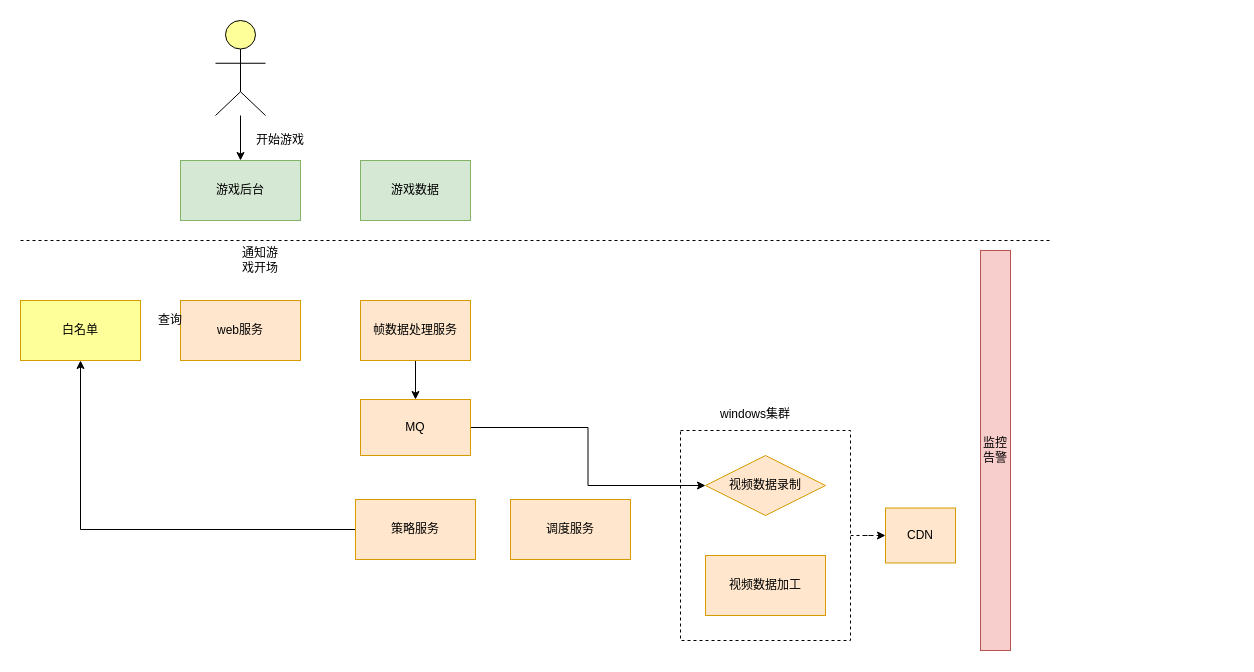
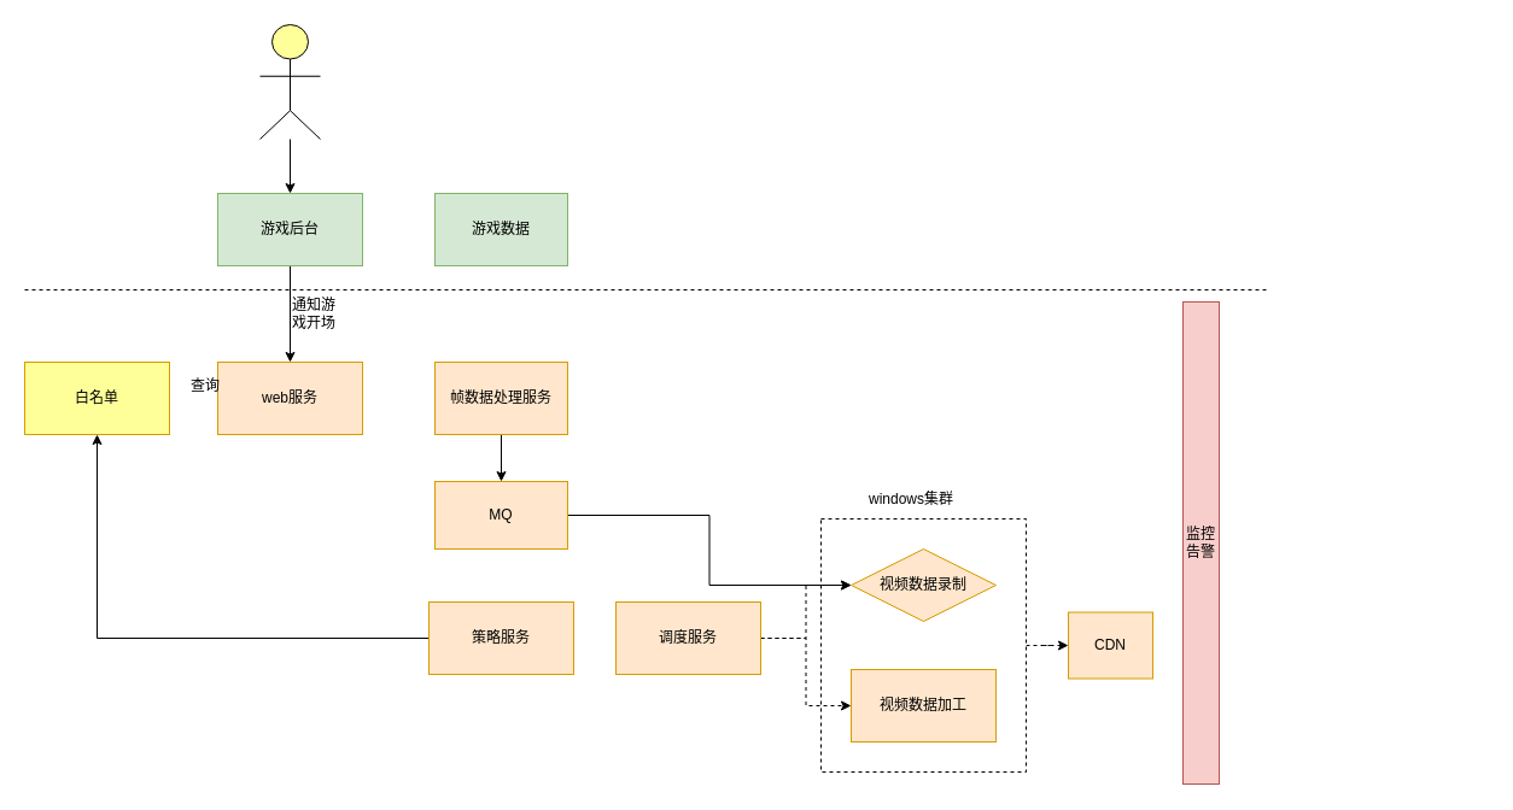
  <mxCell id="0" />
  <mxCell id="1" parent="0" />
  <mxCell id="2" value="" style="edgeStyle=orthogonalEdgeStyle;rounded=0;orthogonalLoop=1;jettySize=auto;html=1;dashed=1;strokeColor=#000000;" edge="1" parent="1" source="3" target="20"><mxGeometry relative="1" as="geometry" /></mxCell>
  <mxCell id="3" value="" style="rounded=0;whiteSpace=wrap;html=1;dashed=1;" vertex="1" parent="1"><mxGeometry x="680" y="430" width="170" height="210" as="geometry" /></mxCell>
  <mxCell id="4" style="edgeStyle=elbowEdgeStyle;rounded=1;elbow=vertical;html=1;startSize=10;endArrow=open;endFill=0;endSize=10;jettySize=auto;orthogonalLoop=1;strokeColor=#808080;fontSize=14;" parent="1" edge="1"><mxGeometry relative="1" as="geometry"><mxPoint x="799.5" y="435" as="targetPoint" /></mxGeometry></mxCell>
  <mxCell id="5" style="edgeStyle=elbowEdgeStyle;rounded=1;elbow=vertical;html=1;startSize=10;endArrow=open;endFill=0;endSize=10;jettySize=auto;orthogonalLoop=1;strokeColor=#808080;fontSize=14;" parent="1" edge="1"><mxGeometry relative="1" as="geometry"><mxPoint x="1024" y="435" as="targetPoint" /></mxGeometry></mxCell>
  <mxCell id="6" style="edgeStyle=elbowEdgeStyle;rounded=1;elbow=vertical;html=1;startSize=10;endArrow=open;endFill=0;endSize=10;jettySize=auto;orthogonalLoop=1;strokeColor=#808080;fontSize=14;" parent="1" edge="1"><mxGeometry relative="1" as="geometry"><mxPoint x="1231.5" y="435" as="targetPoint" /></mxGeometry></mxCell>
  <mxCell id="7" value="" style="edgeStyle=orthogonalEdgeStyle;rounded=0;orthogonalLoop=1;jettySize=auto;html=1;strokeColor=#000000;" edge="1" parent="1" source="8" target="12"><mxGeometry relative="1" as="geometry" /></mxCell>
  <mxCell id="8" value="" style="html=1;whiteSpace=wrap;fillColor=#ffff99;shape=mxgraph.archimate3.actor;fontSize=14;" parent="1" vertex="1"><mxGeometry x="215" y="20" width="50" height="95" as="geometry" /></mxCell>
  <mxCell id="9" value="" style="edgeStyle=orthogonalEdgeStyle;rounded=0;orthogonalLoop=1;jettySize=auto;html=1;strokeColor=#000000;" edge="1" parent="1" source="10" target="14"><mxGeometry relative="1" as="geometry" /></mxCell>
  <mxCell id="10" value="帧数据处理服务" style="rounded=0;whiteSpace=wrap;html=1;fillColor=#ffe6cc;strokeColor=#d79b00;" vertex="1" parent="1"><mxGeometry x="360" y="300" width="110" height="60" as="geometry" /></mxCell>
+ <mxCell id="11" style="edgeStyle=orthogonalEdgeStyle;rounded=0;orthogonalLoop=1;jettySize=auto;html=1;exitX=0.5;exitY=1;exitDx=0;exitDy=0;entryX=0.5;entryY=0;entryDx=0;entryDy=0;strokeColor=#000000;" edge="1" parent="1" source="12" target="22"><mxGeometry relative="1" as="geometry" /></mxCell>
  <mxCell id="12" value="游戏后台" style="rounded=0;whiteSpace=wrap;html=1;fillColor=#d5e8d4;strokeColor=#82b366;" vertex="1" parent="1"><mxGeometry x="180" y="160" width="120" height="60" as="geometry" /></mxCell>
  <mxCell id="13" value="" style="edgeStyle=orthogonalEdgeStyle;rounded=0;orthogonalLoop=1;jettySize=auto;html=1;strokeColor=#000000;" edge="1" parent="1" source="14" target="15"><mxGeometry relative="1" as="geometry" /></mxCell>
  <mxCell id="14" value="MQ" style="rounded=0;whiteSpace=wrap;html=1;fillColor=#ffe6cc;strokeColor=#d79b00;" vertex="1" parent="1"><mxGeometry x="360" y="399" width="110" height="56" as="geometry" /></mxCell>
  <mxCell id="15" value="视频数据录制" style="rhombus;whiteSpace=wrap;html=1;fillColor=#ffe6cc;strokeColor=#d79b00;" vertex="1" parent="1"><mxGeometry x="705" y="455" width="120" height="60" as="geometry" /></mxCell>
  <mxCell id="16" value="视频数据加工" style="rounded=0;whiteSpace=wrap;html=1;fillColor=#ffe6cc;strokeColor=#d79b00;" vertex="1" parent="1"><mxGeometry x="705" y="555" width="120" height="60" as="geometry" /></mxCell>
+ <mxCell id="17" style="edgeStyle=orthogonalEdgeStyle;rounded=0;orthogonalLoop=1;jettySize=auto;html=1;entryX=0;entryY=0.5;entryDx=0;entryDy=0;dashed=1;strokeColor=#000000;" edge="1" parent="1" source="19" target="15"><mxGeometry relative="1" as="geometry" /></mxCell>
+ <mxCell id="18" style="edgeStyle=orthogonalEdgeStyle;rounded=0;orthogonalLoop=1;jettySize=auto;html=1;exitX=1;exitY=0.5;exitDx=0;exitDy=0;entryX=0;entryY=0.5;entryDx=0;entryDy=0;dashed=1;strokeColor=#000000;" edge="1" parent="1" source="19" target="16"><mxGeometry relative="1" as="geometry" /></mxCell>
  <mxCell id="19" value="调度服务" style="rounded=0;whiteSpace=wrap;html=1;fillColor=#ffe6cc;strokeColor=#d79b00;" vertex="1" parent="1"><mxGeometry x="510" y="499" width="120" height="60" as="geometry" /></mxCell>
  <mxCell id="20" value="CDN" style="rounded=0;whiteSpace=wrap;html=1;fillColor=#ffe6cc;strokeColor=#d79b00;" vertex="1" parent="1"><mxGeometry x="885" y="507.5" width="70" height="55" as="geometry" /></mxCell>
  <mxCell id="21" value="监控告警" style="rounded=0;whiteSpace=wrap;html=1;fillColor=#f8cecc;strokeColor=#b85450;" vertex="1" parent="1"><mxGeometry x="980" y="250" width="30" height="400" as="geometry" /></mxCell>
  <mxCell id="22" value="web服务" style="rounded=0;whiteSpace=wrap;html=1;fillColor=#ffe6cc;strokeColor=#d79b00;" vertex="1" parent="1"><mxGeometry x="180" y="300" width="120" height="60" as="geometry" /></mxCell>
  <mxCell id="23" value="白名单" style="rounded=0;whiteSpace=wrap;html=1;fillColor=#ffff99;strokeColor=#d79b00;" vertex="1" parent="1"><mxGeometry x="20" y="300" width="120" height="60" as="geometry" /></mxCell>
  <mxCell id="24" value="" style="edgeStyle=orthogonalEdgeStyle;rounded=0;orthogonalLoop=1;jettySize=auto;html=1;strokeColor=#000000;" edge="1" parent="1" source="25" target="23"><mxGeometry relative="1" as="geometry" /></mxCell>
  <mxCell id="25" value="策略服务" style="rounded=0;whiteSpace=wrap;html=1;fillColor=#ffe6cc;strokeColor=#d79b00;" vertex="1" parent="1"><mxGeometry x="355" y="499" width="120" height="60" as="geometry" /></mxCell>
- <mxCell id="26" value="开始游戏" style="text;html=1;strokeColor=none;fillColor=none;align=center;verticalAlign=middle;whiteSpace=wrap;rounded=0;" vertex="1" parent="1"><mxGeometry x="250" y="130" width="60" height="20" as="geometry" /></mxCell>
  <mxCell id="27" value="通知游戏开场" style="text;html=1;strokeColor=none;fillColor=none;align=center;verticalAlign=middle;whiteSpace=wrap;rounded=0;" vertex="1" parent="1"><mxGeometry x="240" y="240" width="40" height="40" as="geometry" /></mxCell>
  <mxCell id="28" value="windows集群" style="text;html=1;strokeColor=none;fillColor=none;align=center;verticalAlign=middle;whiteSpace=wrap;rounded=0;dashed=1;" vertex="1" parent="1"><mxGeometry x="710" y="409" width="90" height="10" as="geometry" /></mxCell>
  <mxCell id="29" value="查询" style="text;html=1;strokeColor=none;fillColor=none;align=center;verticalAlign=middle;whiteSpace=wrap;rounded=0;" vertex="1" parent="1"><mxGeometry x="125" y="310" width="90" height="20" as="geometry" /></mxCell>
  <mxCell id="30" value="游戏数据" style="rounded=0;whiteSpace=wrap;html=1;fillColor=#d5e8d4;strokeColor=#82b366;" vertex="1" parent="1"><mxGeometry x="360" y="160" width="110" height="60" as="geometry" /></mxCell>
  <mxCell id="31" value="" style="endArrow=none;html=1;strokeColor=#000000;dashed=1;" edge="1" parent="1"><mxGeometry width="50" height="50" relative="1" as="geometry"><mxPoint x="20" y="240" as="sourcePoint" /><mxPoint x="1050" y="240" as="targetPoint" /></mxGeometry></mxCell>
